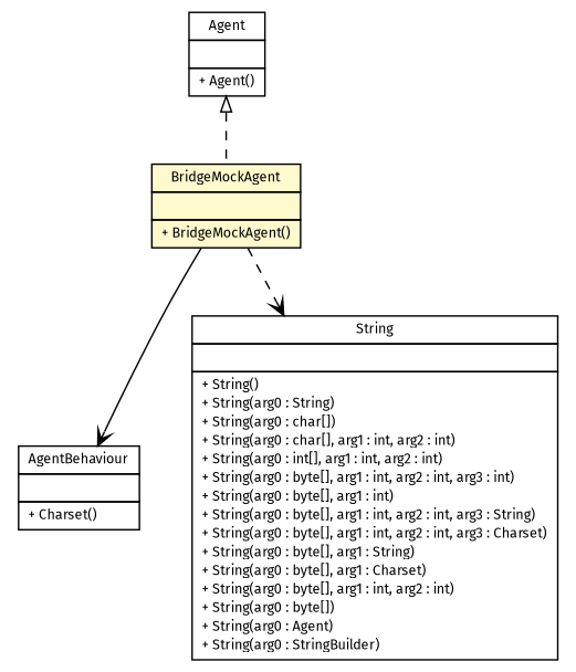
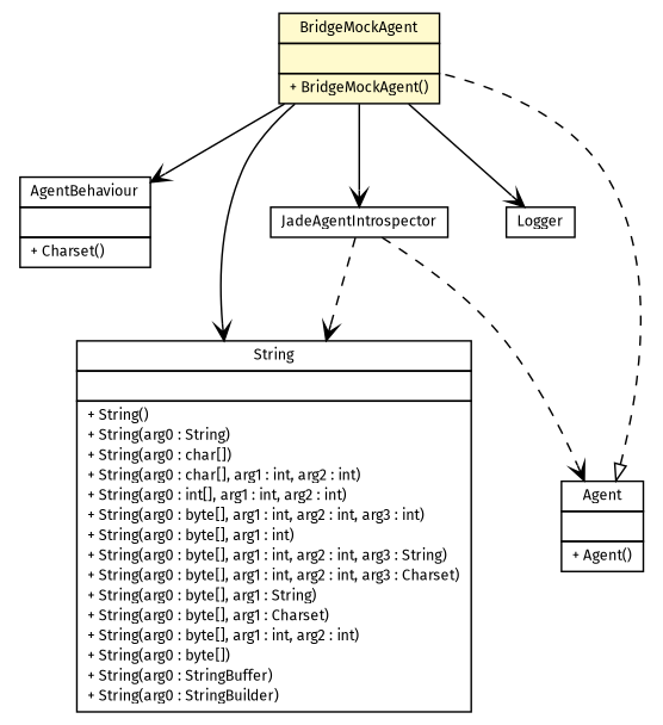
  digraph {
    fontname="Fira Sans"
    nodesep=0.25
    ranksep=0.5
    node [fontcolor=black fontname="Fira Sans" fontsize=9.0 shape=plaintext]
    edge [arrowhead=open color=black fontcolor=black fontname="Fira Sans" fontsize=10.0 headport=p labelfontname=arial labelfontsize=10 tailport=p style=dashed]
    n1 [label=<<table title="es.upm.dit.gsi.beast.mock.common.AgentBehaviour" border="0" cellborder="1" cellspacing="0" cellpadding="2" port="p" href="../../common/AgentBehaviour.html"> 		<tr><td><table border="0" cellspacing="0" cellpadding="1"> <tr><td align="center" balign="center"> AgentBehaviour </td></tr> 		</table></td></tr> 		<tr><td><table border="0" cellspacing="0" cellpadding="1"> <tr><td align="left" balign="left">  </td></tr> 		</table></td></tr> 		<tr><td><table border="0" cellspacing="0" cellpadding="1"> <tr><td align="left" balign="left"> + Charset() </td></tr> 		</table></td></tr> 		</table>>]
-   n2 [label=<<table title="java.lang.String" border="0" cellborder="1" cellspacing="0" cellpadding="2" port="p" href="http://java.sun.com/j2se/1.4.2/docs/api/java/lang/String.html"> 		<tr><td><table border="0" cellspacing="0" cellpadding="1"> <tr><td align="center" balign="center"> String </td></tr> 		</table></td></tr> 		<tr><td><table border="0" cellspacing="0" cellpadding="1"> <tr><td align="left" balign="left">  </td></tr> 		</table></td></tr> 		<tr><td><table border="0" cellspacing="0" cellpadding="1"> <tr><td align="left" balign="left"> + String() </td></tr> <tr><td align="left" balign="left"> + String(arg0 : String) </td></tr> <tr><td align="left" balign="left"> + String(arg0 : char[]) </td></tr> <tr><td align="left" balign="left"> + String(arg0 : char[], arg1 : int, arg2 : int) </td></tr> <tr><td align="left" balign="left"> + String(arg0 : int[], arg1 : int, arg2 : int) </td></tr> <tr><td align="left" balign="left"> + String(arg0 : byte[], arg1 : int, arg2 : int, arg3 : int) </td></tr> <tr><td align="left" balign="left"> + String(arg0 : byte[], arg1 : int) </td></tr> <tr><td align="left" balign="left"> + String(arg0 : byte[], arg1 : int, arg2 : int, arg3 : String) </td></tr> <tr><td align="left" balign="left"> + String(arg0 : byte[], arg1 : int, arg2 : int, arg3 : Charset) </td></tr> <tr><td align="left" balign="left"> + String(arg0 : byte[], arg1 : String) </td></tr> <tr><td align="left" balign="left"> + String(arg0 : byte[], arg1 : Charset) </td></tr> <tr><td align="left" balign="left"> + String(arg0 : byte[], arg1 : int, arg2 : int) </td></tr> <tr><td align="left" balign="left"> + String(arg0 : byte[]) </td></tr> <tr><td align="left" balign="left"> + String(arg0 : Agent) </td></tr> <tr><td align="left" balign="left"> + String(arg0 : StringBuilder) </td></tr> 		</table></td></tr> 		</table>>]
+   n2 [label=<<table title="java.lang.String" border="0" cellborder="1" cellspacing="0" cellpadding="2" port="p" href="http://java.sun.com/j2se/1.4.2/docs/api/java/lang/String.html"> 		<tr><td><table border="0" cellspacing="0" cellpadding="1"> <tr><td align="center" balign="center"> String </td></tr> 		</table></td></tr> 		<tr><td><table border="0" cellspacing="0" cellpadding="1"> <tr><td align="left" balign="left">  </td></tr> 		</table></td></tr> 		<tr><td><table border="0" cellspacing="0" cellpadding="1"> <tr><td align="left" balign="left"> + String() </td></tr> <tr><td align="left" balign="left"> + String(arg0 : String) </td></tr> <tr><td align="left" balign="left"> + String(arg0 : char[]) </td></tr> <tr><td align="left" balign="left"> + String(arg0 : char[], arg1 : int, arg2 : int) </td></tr> <tr><td align="left" balign="left"> + String(arg0 : int[], arg1 : int, arg2 : int) </td></tr> <tr><td align="left" balign="left"> + String(arg0 : byte[], arg1 : int, arg2 : int, arg3 : int) </td></tr> <tr><td align="left" balign="left"> + String(arg0 : byte[], arg1 : int) </td></tr> <tr><td align="left" balign="left"> + String(arg0 : byte[], arg1 : int, arg2 : int, arg3 : String) </td></tr> <tr><td align="left" balign="left"> + String(arg0 : byte[], arg1 : int, arg2 : int, arg3 : Charset) </td></tr> <tr><td align="left" balign="left"> + String(arg0 : byte[], arg1 : String) </td></tr> <tr><td align="left" balign="left"> + String(arg0 : byte[], arg1 : Charset) </td></tr> <tr><td align="left" balign="left"> + String(arg0 : byte[], arg1 : int, arg2 : int) </td></tr> <tr><td align="left" balign="left"> + String(arg0 : byte[]) </td></tr> <tr><td align="left" balign="left"> + String(arg0 : StringBuffer) </td></tr> <tr><td align="left" balign="left"> + String(arg0 : StringBuilder) </td></tr> 		</table></td></tr> 		</table>>]
    n3 [label=<<table title="es.upm.dit.gsi.beast.mock.jade.bridgeMock.BridgeMockAgent" border="0" cellborder="1" cellspacing="0" cellpadding="2" port="p" bgcolor="lemonChiffon" href="./BridgeMockAgent.html"> 		<tr><td><table border="0" cellspacing="0" cellpadding="1"> <tr><td align="center" balign="center"> BridgeMockAgent </td></tr> 		</table></td></tr> 		<tr><td><table border="0" cellspacing="0" cellpadding="1"> <tr><td align="left" balign="left">  </td></tr> 		</table></td></tr> 		<tr><td><table border="0" cellspacing="0" cellpadding="1"> <tr><td align="left" balign="left"> + BridgeMockAgent() </td></tr> 		</table></td></tr> 		</table>>]
+   n4 [label=<<table title="es.upm.dit.gsi.beast.platform.jade.JadeAgentIntrospector" border="0" cellborder="1" cellspacing="0" cellpadding="2" port="p" href="../../../platform/jade/JadeAgentIntrospector.html"> 		<tr><td><table border="0" cellspacing="0" cellpadding="1"> <tr><td align="center" balign="center"> JadeAgentIntrospector </td></tr> 		</table></td></tr> 		</table>>]
+   n5 [label=<<table title="jade.util.Logger" border="0" cellborder="1" cellspacing="0" cellpadding="2" port="p" href="http://java.sun.com/j2se/1.4.2/docs/api/jade/util/Logger.html"> 		<tr><td><table border="0" cellspacing="0" cellpadding="1"> <tr><td align="center" balign="center"> Logger </td></tr> 		</table></td></tr> 		</table>>]
    n6 [label=<<table title="jade.core.Agent" border="0" cellborder="1" cellspacing="0" cellpadding="2" port="p" href="http://java.sun.com/j2se/1.4.2/docs/api/jade/core/Agent.html"> 		<tr><td><table border="0" cellspacing="0" cellpadding="1"> <tr><td align="center" balign="center"> Agent </td></tr> 		</table></td></tr> 		<tr><td><table border="0" cellspacing="0" cellpadding="1"> <tr><td align="left" balign="left">  </td></tr> 		</table></td></tr> 		<tr><td><table border="0" cellspacing="0" cellpadding="1"> <tr><td align="left" balign="left"> + Agent() </td></tr> 		</table></td></tr> 		</table>>]
    n3 -> n1 [style=""]
-   n3 -> n2
+   n3 -> n2 [style=solid]
+   n3 -> n4 [style=""]
+   n3 -> n5 [style=""]
+   n4 -> n2
+   n4 -> n6
    n6 -> n3 [arrowtail=empty dir=back fontsize=10 arrowhead="" color="" fontcolor=""]
  }
